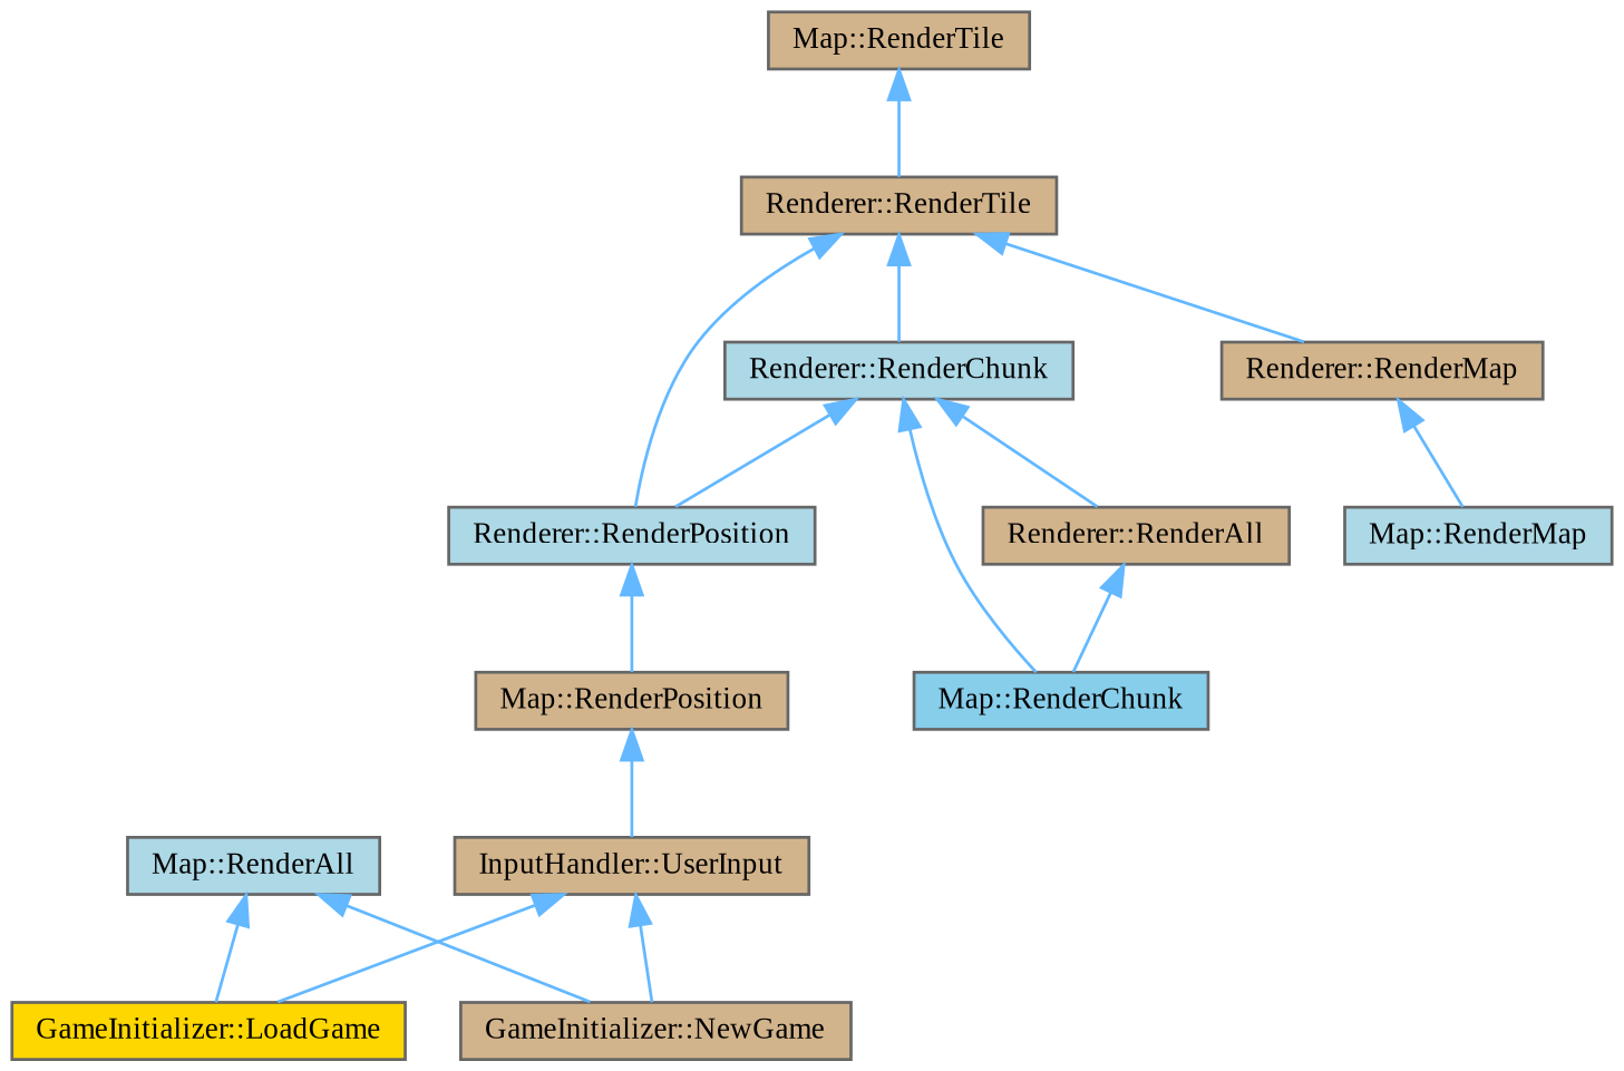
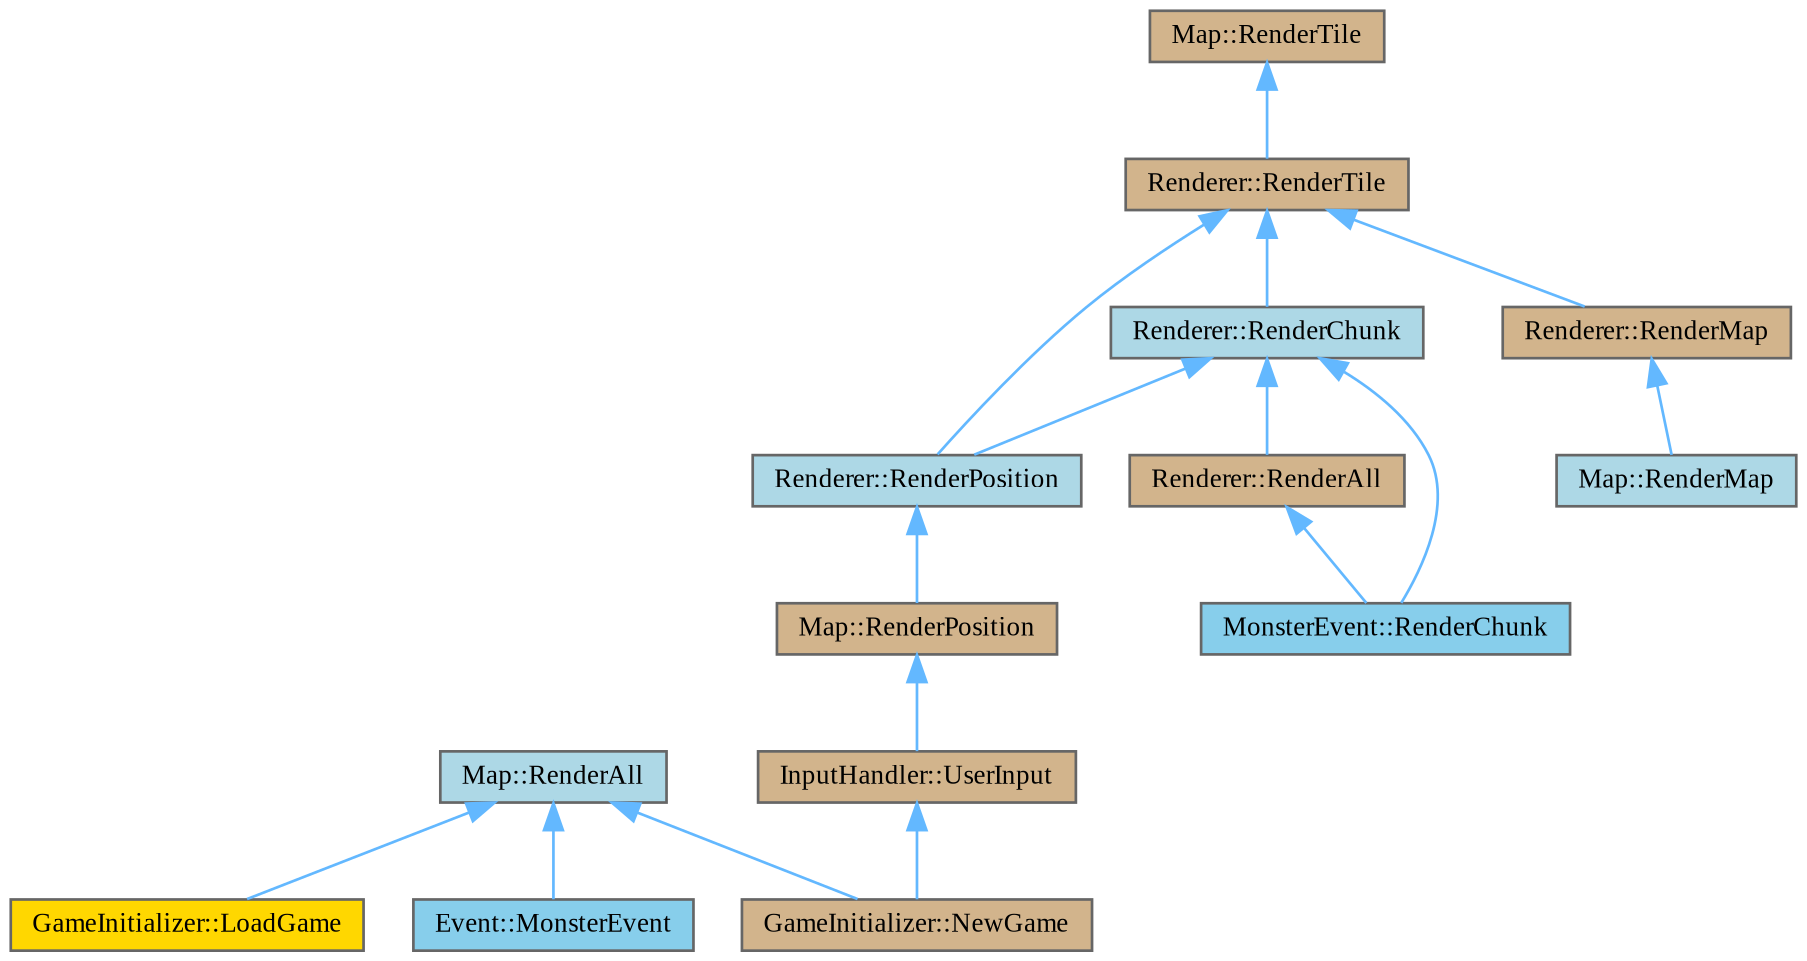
  digraph {
    fontname="Liberation Serif"
    rankdir=TB
    node [color=grey40 fillcolor=tan fontname="Liberation Serif" fontsize=10 shape=box style=filled]
    edge [color=steelblue1 dir=back fontname="Liberation Serif" fontsize=10 labelfontname=Helvetica labelfontsize=10 style=solid]
    n1 [color=gray40 fontcolor=black height=0.2 label="Renderer::RenderTile" width=0.4]
    n2 [fillcolor=lightblue height=0.2 label="Renderer::RenderChunk" width=0.4]
    n3 [fillcolor=lightblue height=0.2 label="Renderer::RenderPosition" width=0.4]
    n4 [height=0.2 label="Renderer::RenderMap" width=0.4]
    n5 [height=0.2 label="Renderer::RenderAll" width=0.4]
-   n6 [fillcolor=skyblue height=0.2 label="Map::RenderChunk" width=0.4]
+   n6 [fillcolor=skyblue height=0.2 label="MonsterEvent::RenderChunk" width=0.4]
    n7 [height=0.2 label="Map::RenderPosition" width=0.4]
    n8 [fillcolor=lightblue height=0.2 label="Map::RenderMap" width=0.4]
    n9 [height=0.2 label="Map::RenderTile" width=0.4]
    n10 [fillcolor=lightblue height=0.2 label="Map::RenderAll" width=0.4]
    n11 [fillcolor=gold height=0.2 label="GameInitializer::LoadGame" width=0.4]
+   n12 [fillcolor=skyblue height=0.2 label="Event::MonsterEvent" width=0.4]
    n13 [height=0.2 label="GameInitializer::NewGame" width=0.4]
    n14 [height=0.2 label="InputHandler::UserInput" width=0.4]
    n1 -> n2
    n1 -> n3
    n1 -> n4
    n2 -> n3
    n2 -> n5
    n2 -> n6
    n3 -> n7
    n4 -> n8
    n5 -> n6
    n7 -> n14
    n9 -> n1
    n10 -> n11
+   n10 -> n12
    n10 -> n13
-   n14 -> n11
    n14 -> n13
  }
